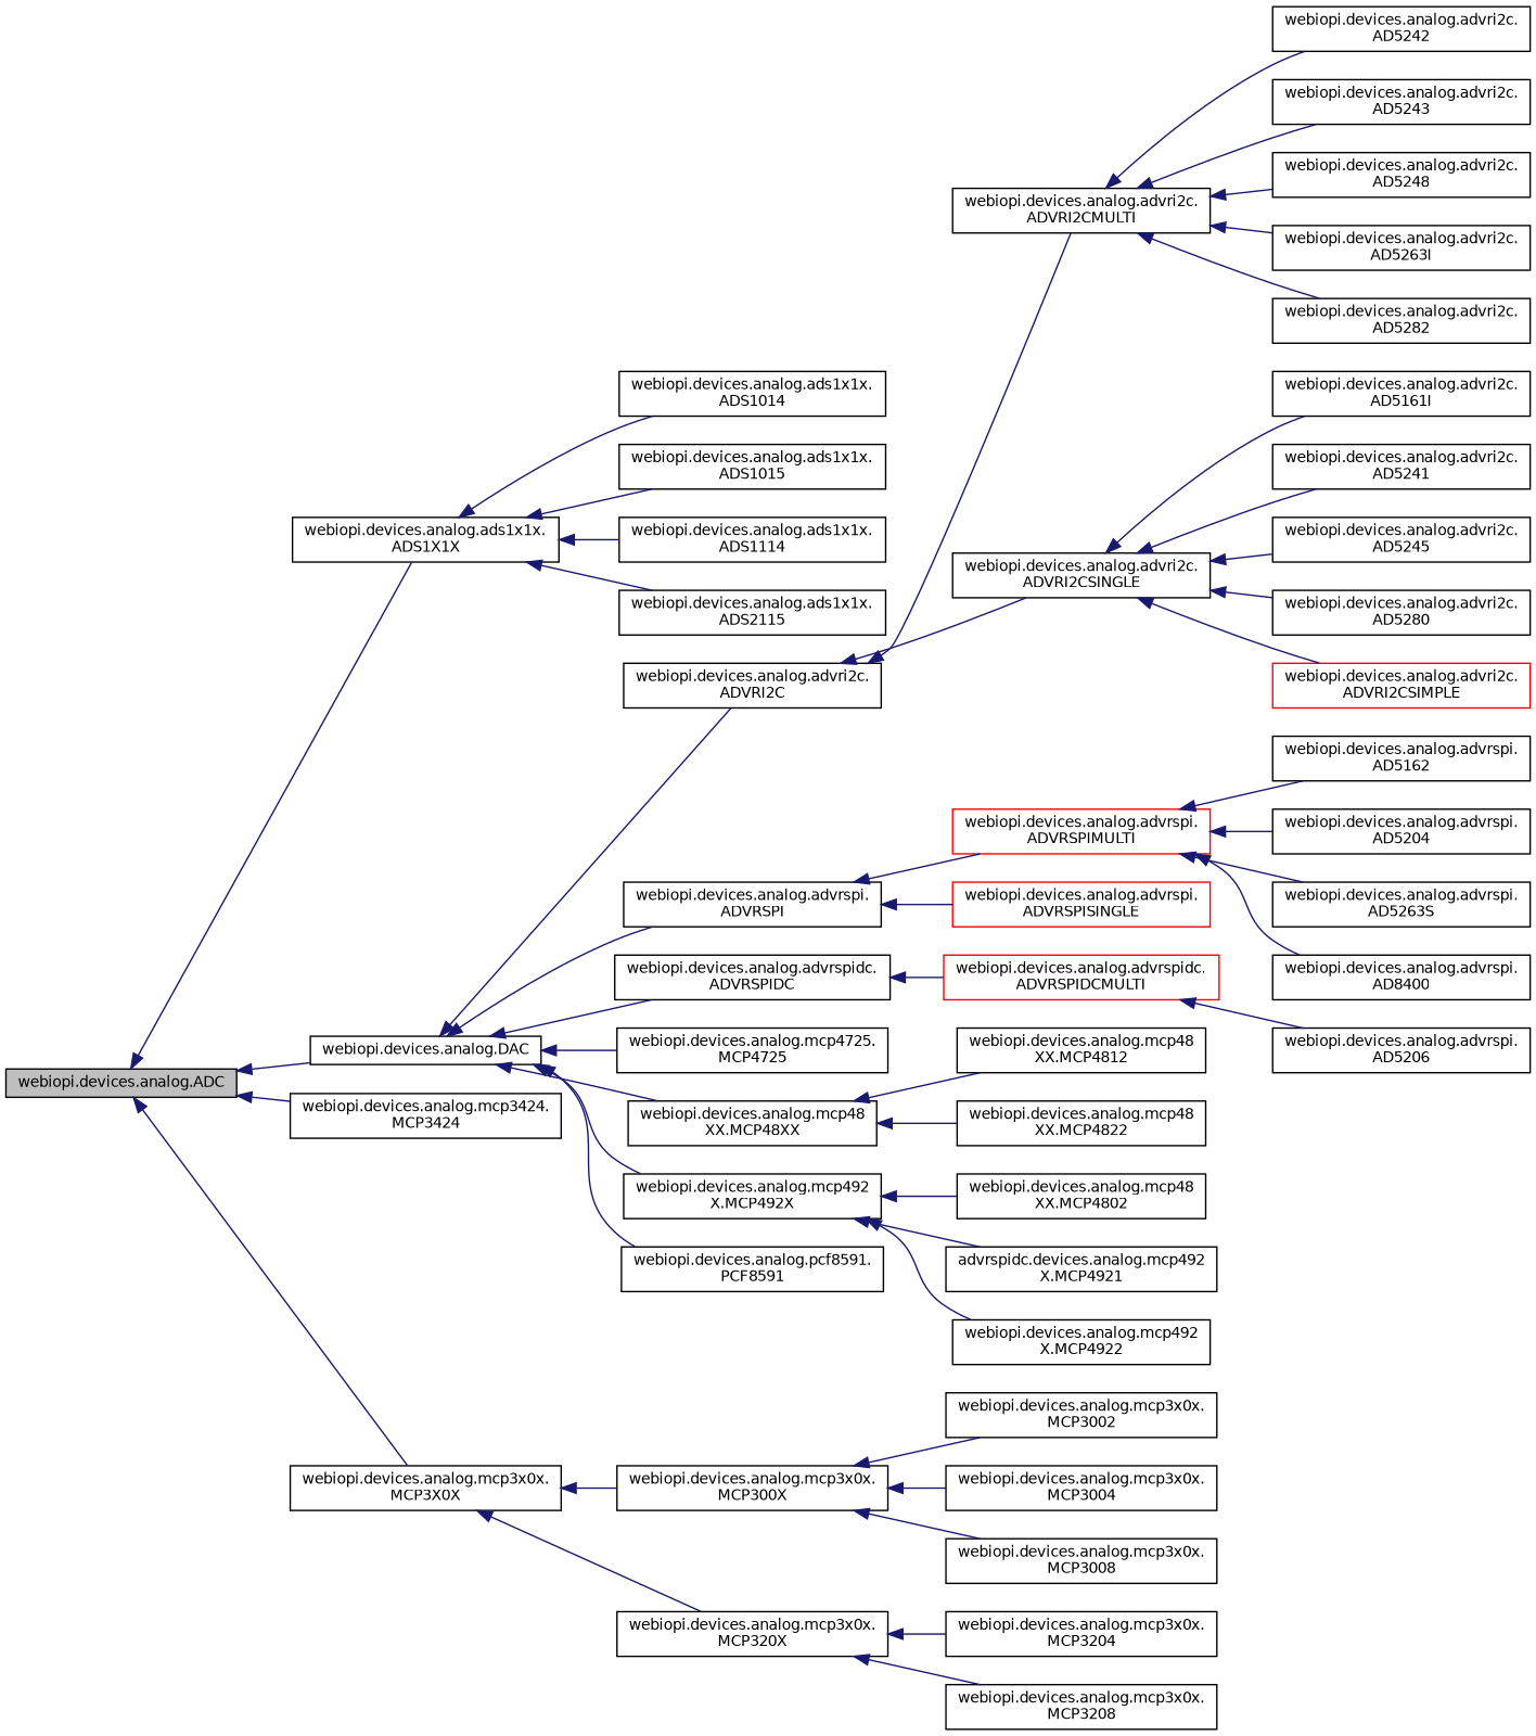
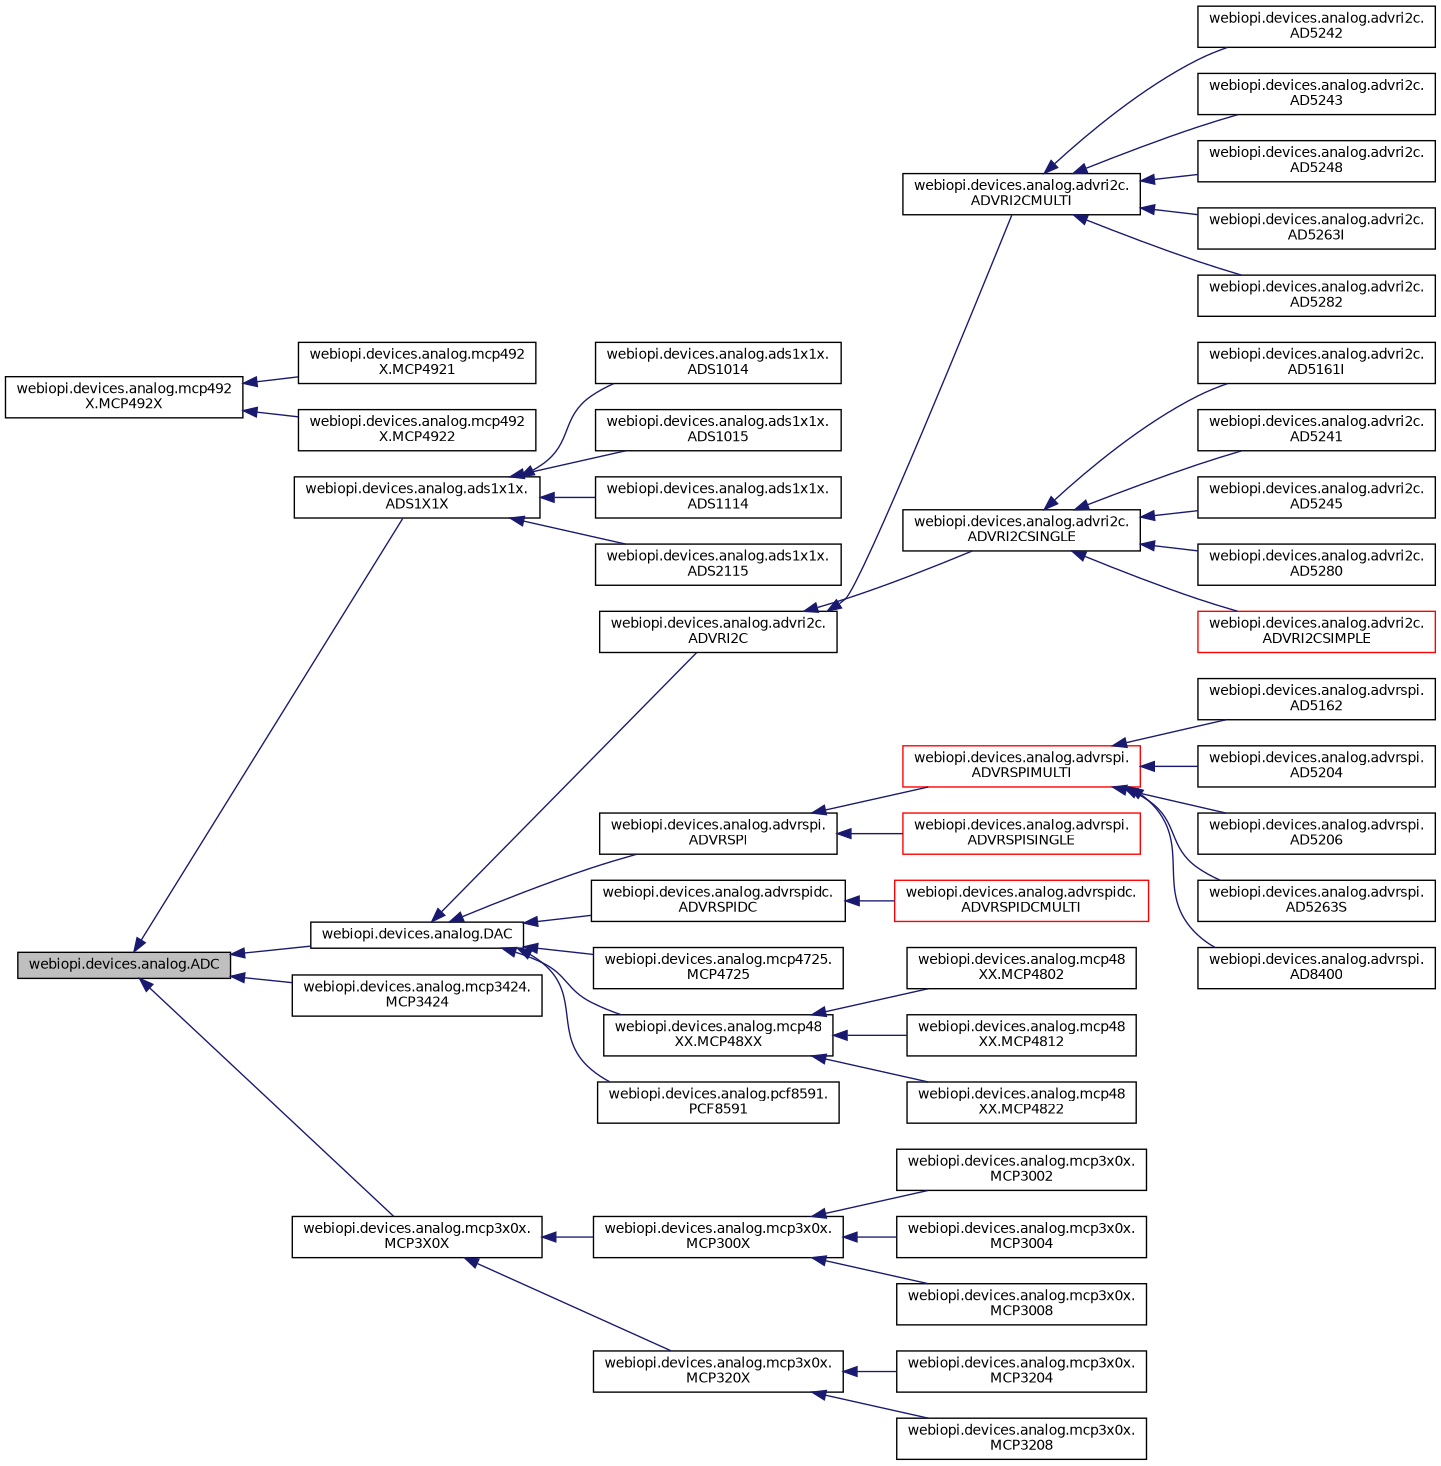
  digraph {
    rankdir=LR
    node [color=black fillcolor=white fontname=Helvetica fontsize=10 shape=record style=filled]
    edge [color=midnightblue dir=back fontname=Helvetica fontsize=10 labelfontname=Helvetica labelfontsize=10 style=solid]
    n1 [fillcolor=grey75 fontcolor=black height=0.2 label="webiopi.devices.analog.ADC" width=0.4]
    n2 [height=0.2 label="webiopi.devices.analog.ads1x1x.\lADS1X1X" width=0.4]
    n3 [height=0.2 label="webiopi.devices.analog.DAC" width=0.4]
    n4 [height=0.2 label="webiopi.devices.analog.mcp3424.\lMCP3424" width=0.4]
    n5 [height=0.2 label="webiopi.devices.analog.mcp3x0x.\lMCP3X0X" width=0.4]
    n6 [height=0.2 label="webiopi.devices.analog.ads1x1x.\lADS1014" width=0.4]
    n7 [height=0.2 label="webiopi.devices.analog.ads1x1x.\lADS1015" width=0.4]
    n8 [height=0.2 label="webiopi.devices.analog.ads1x1x.\lADS1114" width=0.4]
    n9 [height=0.2 label="webiopi.devices.analog.ads1x1x.\lADS2115" width=0.4]
    n10 [height=0.2 label="webiopi.devices.analog.advri2c.\lADVRI2C" width=0.4]
    n11 [height=0.2 label="webiopi.devices.analog.advrspi.\lADVRSPI" width=0.4]
    n12 [height=0.2 label="webiopi.devices.analog.advrspidc.\lADVRSPIDC" width=0.4]
    n13 [height=0.2 label="webiopi.devices.analog.mcp4725.\lMCP4725" width=0.4]
    n14 [height=0.2 label="webiopi.devices.analog.mcp48\lXX.MCP48XX" width=0.4]
    n15 [height=0.2 label="webiopi.devices.analog.mcp492\lX.MCP492X" width=0.4]
    n16 [height=0.2 label="webiopi.devices.analog.pcf8591.\lPCF8591" width=0.4]
    n17 [height=0.2 label="webiopi.devices.analog.mcp3x0x.\lMCP300X" width=0.4]
    n18 [height=0.2 label="webiopi.devices.analog.mcp3x0x.\lMCP320X" width=0.4]
    n19 [height=0.2 label="webiopi.devices.analog.advri2c.\lADVRI2CMULTI" width=0.4]
    n20 [height=0.2 label="webiopi.devices.analog.advri2c.\lADVRI2CSINGLE" width=0.4]
    n21 [color=red height=0.2 label="webiopi.devices.analog.advrspi.\lADVRSPIMULTI" width=0.4]
    n22 [color=red height=0.2 label="webiopi.devices.analog.advrspi.\lADVRSPISINGLE" width=0.4]
    n23 [color=red height=0.2 label="webiopi.devices.analog.advrspidc.\lADVRSPIDCMULTI" width=0.4]
    n24 [height=0.2 label="webiopi.devices.analog.mcp48\lXX.MCP4802" width=0.4]
    n25 [height=0.2 label="webiopi.devices.analog.mcp48\lXX.MCP4812" width=0.4]
    n26 [height=0.2 label="webiopi.devices.analog.mcp48\lXX.MCP4822" width=0.4]
-   n27 [height=0.2 label="advrspidc.devices.analog.mcp492\lX.MCP4921" width=0.4]
+   n27 [height=0.2 label="webiopi.devices.analog.mcp492\lX.MCP4921" width=0.4]
    n28 [height=0.2 label="webiopi.devices.analog.mcp492\lX.MCP4922" width=0.4]
    n29 [height=0.2 label="webiopi.devices.analog.advri2c.\lAD5242" width=0.4]
    n30 [height=0.2 label="webiopi.devices.analog.advri2c.\lAD5243" width=0.4]
    n31 [height=0.2 label="webiopi.devices.analog.advri2c.\lAD5248" width=0.4]
    n32 [height=0.2 label="webiopi.devices.analog.advri2c.\lAD5263I" width=0.4]
    n33 [height=0.2 label="webiopi.devices.analog.advri2c.\lAD5282" width=0.4]
    n34 [height=0.2 label="webiopi.devices.analog.advri2c.\lAD5161I" width=0.4]
    n35 [height=0.2 label="webiopi.devices.analog.advri2c.\lAD5241" width=0.4]
    n36 [height=0.2 label="webiopi.devices.analog.advri2c.\lAD5245" width=0.4]
    n37 [height=0.2 label="webiopi.devices.analog.advri2c.\lAD5280" width=0.4]
    n38 [color=red height=0.2 label="webiopi.devices.analog.advri2c.\lADVRI2CSIMPLE" width=0.4]
    n39 [height=0.2 label="webiopi.devices.analog.advrspi.\lAD5162" width=0.4]
    n40 [height=0.2 label="webiopi.devices.analog.advrspi.\lAD5204" width=0.4]
    n41 [height=0.2 label="webiopi.devices.analog.advrspi.\lAD5206" width=0.4]
    n42 [height=0.2 label="webiopi.devices.analog.advrspi.\lAD5263S" width=0.4]
    n43 [height=0.2 label="webiopi.devices.analog.advrspi.\lAD8400" width=0.4]
    n44 [height=0.2 label="webiopi.devices.analog.mcp3x0x.\lMCP3002" width=0.4]
    n45 [height=0.2 label="webiopi.devices.analog.mcp3x0x.\lMCP3004" width=0.4]
    n46 [height=0.2 label="webiopi.devices.analog.mcp3x0x.\lMCP3008" width=0.4]
    n47 [height=0.2 label="webiopi.devices.analog.mcp3x0x.\lMCP3204" width=0.4]
    n48 [height=0.2 label="webiopi.devices.analog.mcp3x0x.\lMCP3208" width=0.4]
    n1 -> n2
    n1 -> n3
    n1 -> n4
    n1 -> n5
    n2 -> n6
    n2 -> n7
    n2 -> n8
    n2 -> n9
    n3 -> n10
    n3 -> n11
    n3 -> n12
    n3 -> n13
    n3 -> n14
-   n3 -> n15
    n3 -> n16
    n5 -> n17
    n5 -> n18
    n10 -> n19
    n10 -> n20
    n11 -> n21
    n11 -> n22
    n12 -> n23
-   n15 -> n24
+   n14 -> n24
    n14 -> n25
    n14 -> n26
    n15 -> n27
    n15 -> n28
    n17 -> n44
    n17 -> n45
    n17 -> n46
    n18 -> n47
    n18 -> n48
    n19 -> n29
    n19 -> n30
    n19 -> n31
    n19 -> n32
    n19 -> n33
    n20 -> n34
    n20 -> n35
    n20 -> n36
    n20 -> n37
    n20 -> n38
    n21 -> n39
    n21 -> n40
-   n23 -> n41
+   n21 -> n41
    n21 -> n42
    n21 -> n43
  }
